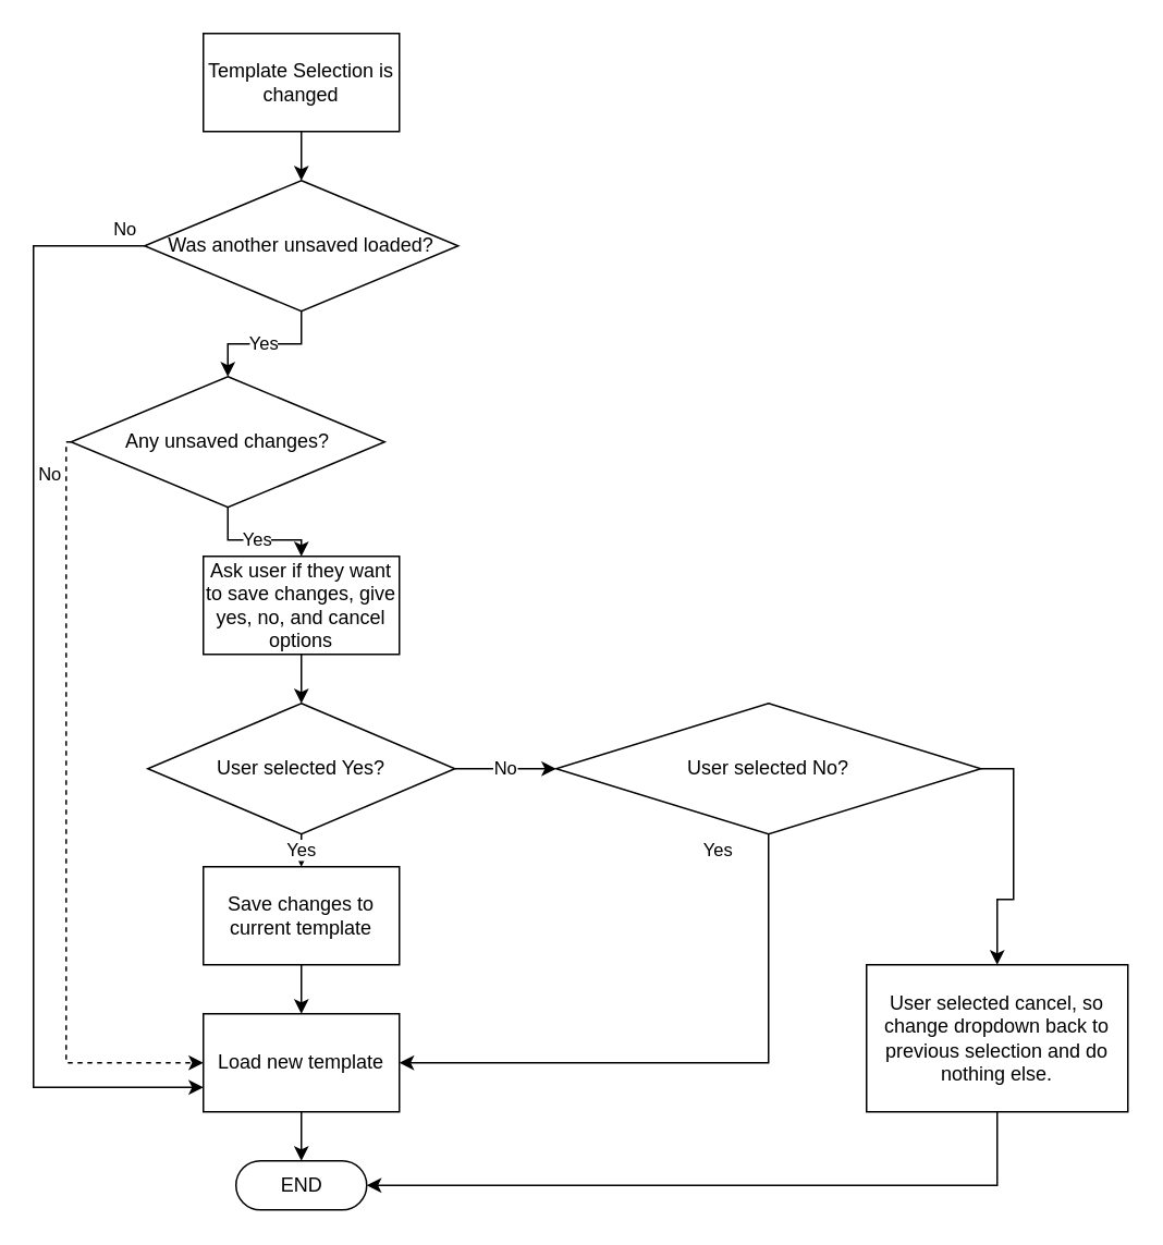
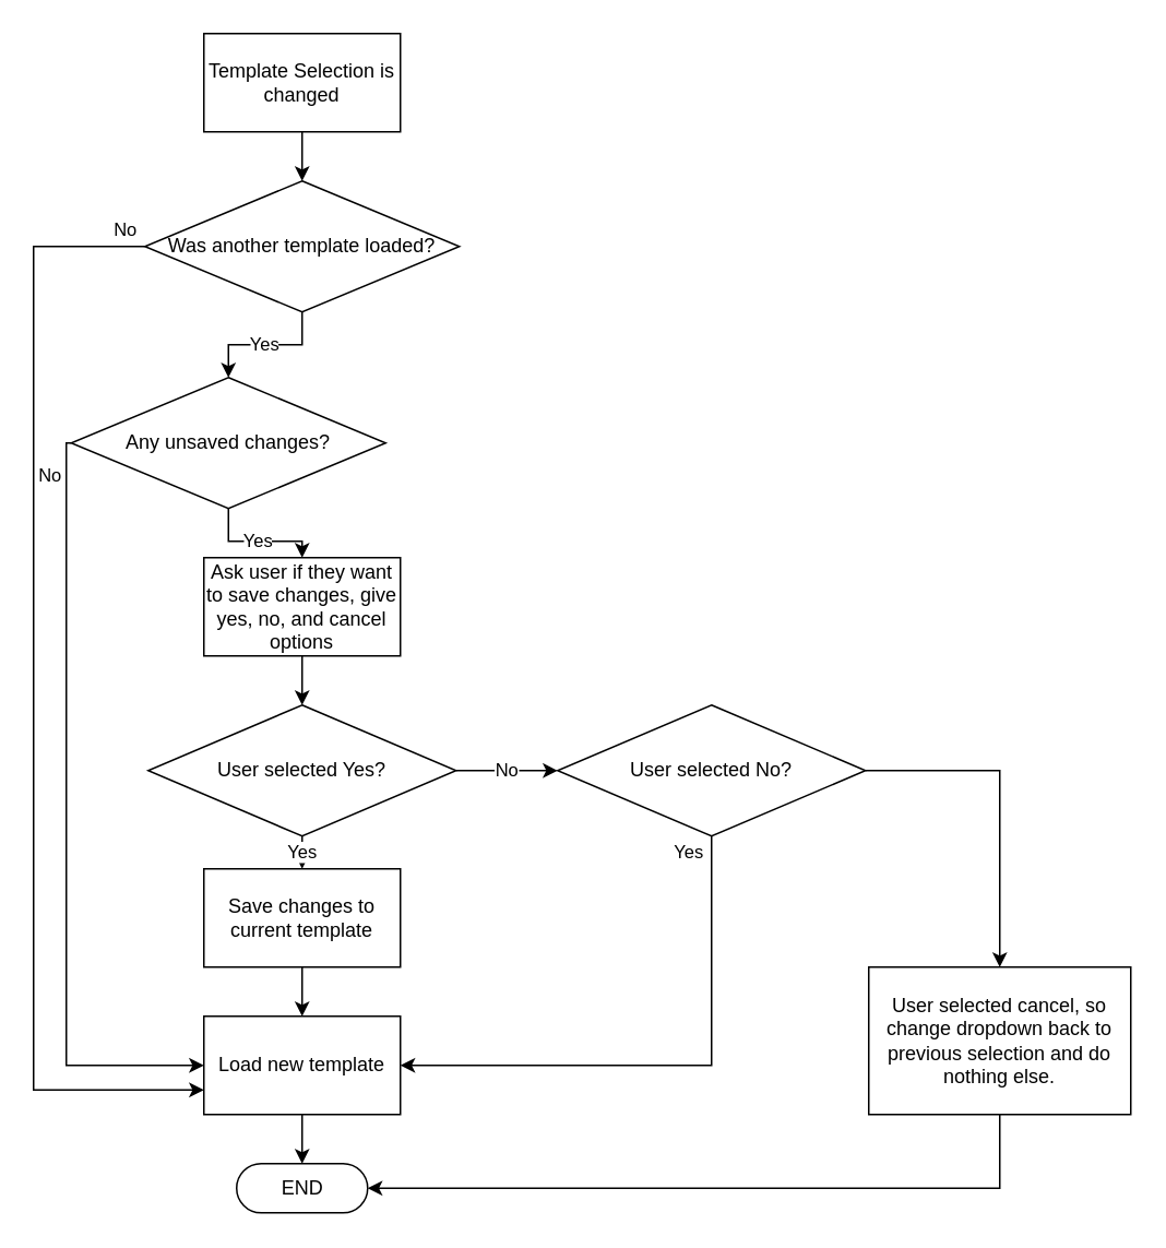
  <mxCell id="0" />
  <mxCell id="1" parent="0" />
  <mxCell id="2" style="edgeStyle=orthogonalEdgeStyle;rounded=0;orthogonalLoop=1;jettySize=auto;html=1;exitX=0.5;exitY=1;exitDx=0;exitDy=0;entryX=0.5;entryY=0;entryDx=0;entryDy=0;" edge="1" parent="1" source="4" target="6"><mxGeometry relative="1" as="geometry" /></mxCell>
  <mxCell id="3" value="No" style="edgeStyle=orthogonalEdgeStyle;rounded=0;orthogonalLoop=1;jettySize=auto;html=1;exitX=0;exitY=0.5;exitDx=0;exitDy=0;entryX=0;entryY=0.75;entryDx=0;entryDy=0;" edge="1" parent="1" source="6" target="18"><mxGeometry x="-0.966" y="-10" relative="1" as="geometry"><Array as="points"><mxPoint x="20" y="150" /><mxPoint x="20" y="665" /></Array><mxPoint as="offset" /></mxGeometry></mxCell>
  <mxCell id="4" value="Template Selection is changed&lt;br&gt;" style="rounded=0;whiteSpace=wrap;html=1;" vertex="1" parent="1"><mxGeometry x="124" y="20" width="120" height="60" as="geometry" /></mxCell>
  <mxCell id="5" value="Yes" style="edgeStyle=orthogonalEdgeStyle;rounded=0;orthogonalLoop=1;jettySize=auto;html=1;exitX=0.5;exitY=1;exitDx=0;exitDy=0;entryX=0.5;entryY=0;entryDx=0;entryDy=0;" edge="1" parent="1" source="6" target="9"><mxGeometry relative="1" as="geometry" /></mxCell>
- <mxCell id="6" value="Was another unsaved loaded?" style="rhombus;whiteSpace=wrap;html=1;" vertex="1" parent="1"><mxGeometry x="88" y="110" width="192" height="80" as="geometry" /></mxCell>
- <mxCell id="7" value="No" style="edgeStyle=orthogonalEdgeStyle;rounded=0;orthogonalLoop=1;jettySize=auto;html=1;exitX=0;exitY=0.5;exitDx=0;exitDy=0;entryX=0;entryY=0.5;entryDx=0;entryDy=0;dashed=1;" edge="1" parent="1" source="9" target="18"><mxGeometry x="-0.902" y="-10" relative="1" as="geometry"><Array as="points"><mxPoint x="40" y="270" /><mxPoint x="40" y="650" /></Array><mxPoint as="offset" /></mxGeometry></mxCell>
+ <mxCell id="6" value="Was another template loaded?" style="rhombus;whiteSpace=wrap;html=1;" vertex="1" parent="1"><mxGeometry x="88" y="110" width="192" height="80" as="geometry" /></mxCell>
+ <mxCell id="7" value="No" style="edgeStyle=orthogonalEdgeStyle;rounded=0;orthogonalLoop=1;jettySize=auto;html=1;exitX=0;exitY=0.5;exitDx=0;exitDy=0;entryX=0;entryY=0.5;entryDx=0;entryDy=0;" edge="1" parent="1" source="9" target="18"><mxGeometry x="-0.902" y="-10" relative="1" as="geometry"><Array as="points"><mxPoint x="40" y="270" /><mxPoint x="40" y="650" /></Array><mxPoint as="offset" /></mxGeometry></mxCell>
  <mxCell id="8" value="Yes" style="edgeStyle=orthogonalEdgeStyle;rounded=0;orthogonalLoop=1;jettySize=auto;html=1;exitX=0.5;exitY=1;exitDx=0;exitDy=0;entryX=0.5;entryY=0;entryDx=0;entryDy=0;" edge="1" parent="1" source="9" target="11"><mxGeometry relative="1" as="geometry" /></mxCell>
  <mxCell id="9" value="Any unsaved changes?" style="rhombus;whiteSpace=wrap;html=1;" vertex="1" parent="1"><mxGeometry x="43" y="230" width="192" height="80" as="geometry" /></mxCell>
  <mxCell id="10" style="edgeStyle=orthogonalEdgeStyle;rounded=0;orthogonalLoop=1;jettySize=auto;html=1;exitX=0.5;exitY=1;exitDx=0;exitDy=0;entryX=0.5;entryY=0;entryDx=0;entryDy=0;" edge="1" parent="1" source="11" target="14"><mxGeometry relative="1" as="geometry" /></mxCell>
  <mxCell id="11" value="Ask user if they want to save changes, give yes, no, and cancel options" style="rounded=0;whiteSpace=wrap;html=1;" vertex="1" parent="1"><mxGeometry x="124" y="340" width="120" height="60" as="geometry" /></mxCell>
  <mxCell id="12" value="Yes" style="edgeStyle=orthogonalEdgeStyle;rounded=0;orthogonalLoop=1;jettySize=auto;html=1;exitX=0.5;exitY=1;exitDx=0;exitDy=0;entryX=0.5;entryY=0;entryDx=0;entryDy=0;" edge="1" parent="1" source="14" target="16"><mxGeometry relative="1" as="geometry" /></mxCell>
  <mxCell id="13" value="No" style="edgeStyle=orthogonalEdgeStyle;rounded=0;orthogonalLoop=1;jettySize=auto;html=1;exitX=1;exitY=0.5;exitDx=0;exitDy=0;entryX=0;entryY=0.5;entryDx=0;entryDy=0;" edge="1" parent="1" source="14" target="21"><mxGeometry relative="1" as="geometry" /></mxCell>
  <mxCell id="14" value="User selected Yes?" style="rhombus;whiteSpace=wrap;html=1;" vertex="1" parent="1"><mxGeometry x="90" y="430" width="188" height="80" as="geometry" /></mxCell>
  <mxCell id="15" style="edgeStyle=orthogonalEdgeStyle;rounded=0;orthogonalLoop=1;jettySize=auto;html=1;exitX=0.5;exitY=1;exitDx=0;exitDy=0;entryX=0.5;entryY=0;entryDx=0;entryDy=0;" edge="1" parent="1" source="16" target="18"><mxGeometry relative="1" as="geometry" /></mxCell>
  <mxCell id="16" value="Save changes to current template&lt;br&gt;" style="rounded=0;whiteSpace=wrap;html=1;" vertex="1" parent="1"><mxGeometry x="124" y="530" width="120" height="60" as="geometry" /></mxCell>
  <mxCell id="17" style="edgeStyle=orthogonalEdgeStyle;rounded=0;orthogonalLoop=1;jettySize=auto;html=1;exitX=0.5;exitY=1;exitDx=0;exitDy=0;entryX=0.5;entryY=0.5;entryDx=0;entryDy=-15;entryPerimeter=0;" edge="1" parent="1" source="18" target="24"><mxGeometry relative="1" as="geometry" /></mxCell>
  <mxCell id="18" value="Load new template" style="rounded=0;whiteSpace=wrap;html=1;" vertex="1" parent="1"><mxGeometry x="124" y="620" width="120" height="60" as="geometry" /></mxCell>
  <mxCell id="19" value="Yes" style="edgeStyle=orthogonalEdgeStyle;rounded=0;orthogonalLoop=1;jettySize=auto;html=1;exitX=0.5;exitY=1;exitDx=0;exitDy=0;entryX=1;entryY=0.5;entryDx=0;entryDy=0;" edge="1" parent="1" source="21" target="18"><mxGeometry x="-0.067" y="-130" relative="1" as="geometry"><mxPoint as="offset" /></mxGeometry></mxCell>
  <mxCell id="20" style="edgeStyle=orthogonalEdgeStyle;rounded=0;orthogonalLoop=1;jettySize=auto;html=1;exitX=1;exitY=0.5;exitDx=0;exitDy=0;entryX=0.5;entryY=0;entryDx=0;entryDy=0;" edge="1" parent="1" source="21" target="23"><mxGeometry relative="1" as="geometry" /></mxCell>
- <mxCell id="21" value="User selected No?" style="rhombus;whiteSpace=wrap;html=1;" vertex="1" parent="1"><mxGeometry x="340" y="430" width="260" height="80" as="geometry" /></mxCell>
+ <mxCell id="21" value="User selected No?" style="rhombus;whiteSpace=wrap;html=1;" vertex="1" parent="1"><mxGeometry x="340" y="430" width="188" height="80" as="geometry" /></mxCell>
  <mxCell id="22" style="edgeStyle=orthogonalEdgeStyle;rounded=0;orthogonalLoop=1;jettySize=auto;html=1;exitX=0.5;exitY=1;exitDx=0;exitDy=0;entryX=1;entryY=0.5;entryDx=0;entryDy=0;entryPerimeter=0;" edge="1" parent="1" source="23" target="24"><mxGeometry relative="1" as="geometry" /></mxCell>
  <mxCell id="23" value="User selected cancel, so change dropdown back to previous selection and do nothing else." style="rounded=0;whiteSpace=wrap;html=1;" vertex="1" parent="1"><mxGeometry x="530" y="590" width="160" height="90" as="geometry" /></mxCell>
  <mxCell id="24" value="END" style="html=1;dashed=0;whitespace=wrap;shape=mxgraph.dfd.start" vertex="1" parent="1"><mxGeometry x="144" y="710" width="80" height="30" as="geometry" /></mxCell>
